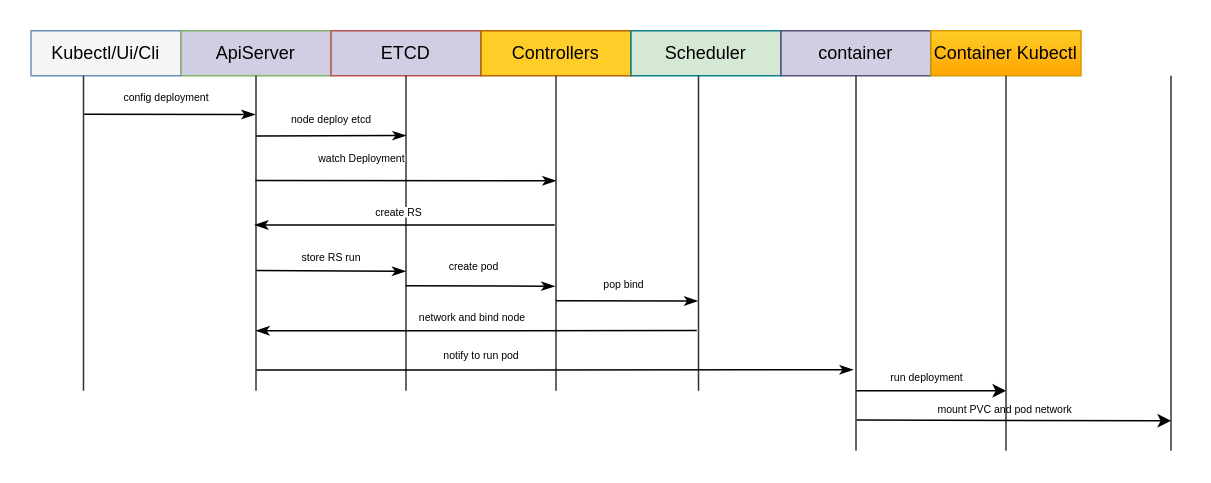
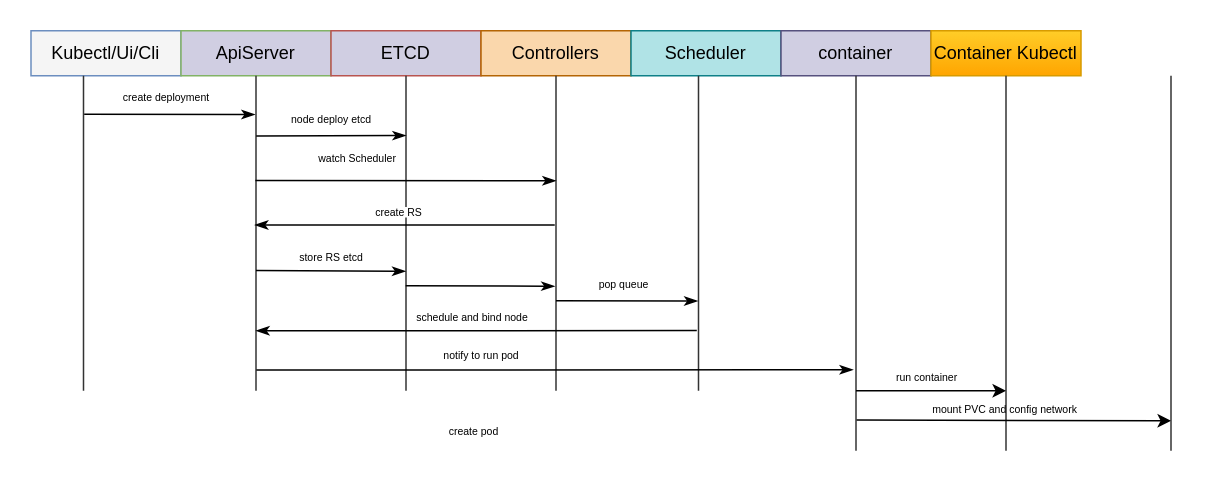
  <mxCell id="0" />
  <mxCell id="1" parent="0" />
  <mxCell id="2" value="Kubectl/Ui/Cli" style="rounded=0;whiteSpace=wrap;html=1;strokeColor=#6c8ebf;fillColor=#f5f5f5;" vertex="1" parent="1"><mxGeometry y="20" width="100" height="30" as="geometry" x="20" /></mxCell>
  <mxCell id="3" value="ApiServer" style="rounded=0;whiteSpace=wrap;html=1;strokeColor=#82b366;fillColor=#d0cee2;" vertex="1" parent="1"><mxGeometry x="120" y="20" width="100" height="30" as="geometry" /></mxCell>
  <mxCell id="4" value="ETCD" style="rounded=0;whiteSpace=wrap;html=1;strokeColor=#b85450;fillColor=#d0cee2;" vertex="1" parent="1"><mxGeometry x="220" y="20" width="100" height="30" as="geometry" /></mxCell>
- <mxCell id="5" value="Controllers" style="rounded=0;whiteSpace=wrap;html=1;strokeColor=#b46504;fillColor=#ffcd28;" vertex="1" parent="1"><mxGeometry x="320" y="20" width="100" height="30" as="geometry" /></mxCell>
- <mxCell id="6" value="Scheduler" style="rounded=0;whiteSpace=wrap;html=1;strokeColor=#0e8088;fillColor=#d5e8d4;" vertex="1" parent="1"><mxGeometry x="420" y="20" width="100" height="30" as="geometry" /></mxCell>
+ <mxCell id="5" value="Controllers" style="rounded=0;whiteSpace=wrap;html=1;strokeColor=#b46504;fillColor=#fad7ac;" vertex="1" parent="1"><mxGeometry x="320" y="20" width="100" height="30" as="geometry" /></mxCell>
+ <mxCell id="6" value="Scheduler" style="rounded=0;whiteSpace=wrap;html=1;strokeColor=#0e8088;fillColor=#b0e3e6;" vertex="1" parent="1"><mxGeometry x="420" y="20" width="100" height="30" as="geometry" /></mxCell>
  <mxCell id="7" value="container" style="rounded=0;whiteSpace=wrap;html=1;strokeColor=#56517e;fillColor=#d0cee2;" vertex="1" parent="1"><mxGeometry x="520" y="20" width="100" height="30" as="geometry" /></mxCell>
  <mxCell id="8" value="Container Kubectl" style="rounded=0;whiteSpace=wrap;html=1;strokeColor=#d79b00;fillColor=#ffcd28;gradientColor=#ffa500;" vertex="1" parent="1"><mxGeometry x="620" y="20" width="100" height="30" as="geometry" /></mxCell>
  <mxCell id="9" value="" style="line;strokeWidth=1;direction=south;html=1;fontColor=default;strokeColor=#333333;" vertex="1" parent="1"><mxGeometry x="50" y="50" width="10" height="210" as="geometry" /></mxCell>
  <mxCell id="10" value="" style="line;strokeWidth=1;direction=south;html=1;fontColor=default;strokeColor=#333333;" vertex="1" parent="1"><mxGeometry x="165" y="50" width="10" height="210" as="geometry" /></mxCell>
  <mxCell id="11" value="" style="line;strokeWidth=1;direction=south;html=1;fontColor=default;strokeColor=#333333;" vertex="1" parent="1"><mxGeometry x="265" y="50" width="10" height="210" as="geometry" /></mxCell>
  <mxCell id="12" value="" style="line;strokeWidth=1;direction=south;html=1;fontColor=default;strokeColor=#333333;" vertex="1" parent="1"><mxGeometry x="365" y="50" width="10" height="210" as="geometry" /></mxCell>
  <mxCell id="13" value="" style="line;strokeWidth=1;direction=south;html=1;fontColor=default;strokeColor=#333333;" vertex="1" parent="1"><mxGeometry x="460" y="50" width="10" height="210" as="geometry" /></mxCell>
  <mxCell id="14" value="" style="line;strokeWidth=1;direction=south;html=1;fontColor=default;strokeColor=#333333;" vertex="1" parent="1"><mxGeometry x="565" y="50" width="10" height="250" as="geometry" /></mxCell>
  <mxCell id="15" value="" style="line;strokeWidth=1;direction=south;html=1;fontColor=default;strokeColor=#333333;" vertex="1" parent="1"><mxGeometry x="665" y="50" width="10" height="250" as="geometry" /></mxCell>
  <mxCell id="16" value="" style="line;strokeWidth=1;direction=south;html=1;fontColor=default;strokeColor=#333333;" vertex="1" parent="1"><mxGeometry x="775" y="50" width="10" height="250" as="geometry" /></mxCell>
  <mxCell id="17" value="" style="endArrow=classicThin;html=1;rounded=0;strokeColor=#000000;fontColor=default;exitX=0.122;exitY=0.452;exitDx=0;exitDy=0;exitPerimeter=0;entryX=0.123;entryY=0.565;entryDx=0;entryDy=0;entryPerimeter=0;endFill=1;" edge="1" parent="1" source="9" target="10"><mxGeometry x="0.133" y="16" width="50" height="50" relative="1" as="geometry"><mxPoint x="64.15" y="75.33" as="sourcePoint" /><mxPoint x="160" y="76" as="targetPoint" /><mxPoint as="offset" /></mxGeometry></mxCell>
- <mxCell id="18" value="&lt;span style=&quot;background-color: rgb(255, 255, 255); font-size: 7px;&quot;&gt;config deployment&lt;/span&gt;" style="text;html=1;align=center;verticalAlign=middle;resizable=0;points=[];autosize=1;strokeColor=none;fillColor=none;fontSize=7;fontColor=default;" vertex="1" parent="1"><mxGeometry x="50" y="50" width="120" height="30" as="geometry" /></mxCell>
+ <mxCell id="18" value="&lt;span style=&quot;background-color: rgb(255, 255, 255); font-size: 7px;&quot;&gt;create deployment&lt;/span&gt;" style="text;html=1;align=center;verticalAlign=middle;resizable=0;points=[];autosize=1;strokeColor=none;fillColor=none;fontSize=7;fontColor=default;" vertex="1" parent="1"><mxGeometry x="50" y="50" width="120" height="30" as="geometry" /></mxCell>
  <mxCell id="19" value="" style="endArrow=classicThin;html=1;rounded=0;strokeColor=#000000;fontSize=7;fontColor=default;exitX=0.191;exitY=0.488;exitDx=0;exitDy=0;exitPerimeter=0;entryX=0.19;entryY=0.5;entryDx=0;entryDy=0;entryPerimeter=0;endFill=1;" edge="1" parent="1" source="10" target="11"><mxGeometry width="50" height="50" relative="1" as="geometry"><mxPoint x="190" y="130" as="sourcePoint" /><mxPoint x="240" y="80" as="targetPoint" /></mxGeometry></mxCell>
  <mxCell id="20" value="node deploy etcd" style="text;html=1;align=center;verticalAlign=middle;resizable=0;points=[];autosize=1;strokeColor=none;fillColor=none;fontSize=7;fontColor=default;" vertex="1" parent="1"><mxGeometry x="165" y="65" width="110" height="30" as="geometry" /></mxCell>
  <mxCell id="21" value="" style="endArrow=classicThin;html=1;rounded=0;strokeColor=#000000;fontSize=7;fontColor=default;exitX=0.285;exitY=0.539;exitDx=0;exitDy=0;exitPerimeter=0;entryX=0.286;entryY=0.5;entryDx=0;entryDy=0;entryPerimeter=0;endFill=1;" edge="1" parent="1"><mxGeometry width="50" height="50" relative="1" as="geometry"><mxPoint x="169.61" y="119.85" as="sourcePoint" /><mxPoint x="370" y="120.06" as="targetPoint" /></mxGeometry></mxCell>
- <mxCell id="22" value="&lt;span style=&quot;color: rgb(0, 0, 0); font-family: Helvetica; font-size: 7px; font-style: normal; font-variant-ligatures: normal; font-variant-caps: normal; font-weight: 400; letter-spacing: normal; orphans: 2; text-align: center; text-indent: 0px; text-transform: none; widows: 2; word-spacing: 0px; -webkit-text-stroke-width: 0px; background-color: rgb(255, 255, 255); text-decoration-thickness: initial; text-decoration-style: initial; text-decoration-color: initial; float: none; display: inline !important;&quot;&gt;watch Deployment&lt;/span&gt;" style="text;whiteSpace=wrap;html=1;fontSize=7;fontColor=default;" vertex="1" parent="1"><mxGeometry x="209.5" y="95" width="105" height="20" as="geometry" /></mxCell>
+ <mxCell id="22" value="&lt;span style=&quot;color: rgb(0, 0, 0); font-family: Helvetica; font-size: 7px; font-style: normal; font-variant-ligatures: normal; font-variant-caps: normal; font-weight: 400; letter-spacing: normal; orphans: 2; text-align: center; text-indent: 0px; text-transform: none; widows: 2; word-spacing: 0px; -webkit-text-stroke-width: 0px; background-color: rgb(255, 255, 255); text-decoration-thickness: initial; text-decoration-style: initial; text-decoration-color: initial; float: none; display: inline !important;&quot;&gt;watch Scheduler&lt;/span&gt;" style="text;whiteSpace=wrap;html=1;fontSize=7;fontColor=default;" vertex="1" parent="1"><mxGeometry x="209.5" y="95" width="105" height="20" as="geometry" /></mxCell>
  <mxCell id="23" value="&lt;span style=&quot;background-color: rgb(255, 255, 255);&quot;&gt;create RS&lt;/span&gt;" style="text;html=1;align=center;verticalAlign=middle;resizable=0;points=[];autosize=1;strokeColor=none;fillColor=none;fontSize=7;fontColor=default;" vertex="1" parent="1"><mxGeometry x="225" y="127" width="80" height="30" as="geometry" /></mxCell>
  <mxCell id="24" value="" style="endArrow=classicThin;html=1;rounded=0;strokeColor=#000000;fontSize=7;fontColor=default;exitX=0.474;exitY=0.585;exitDx=0;exitDy=0;exitPerimeter=0;entryX=0.474;entryY=0.585;entryDx=0;entryDy=0;entryPerimeter=0;endFill=1;" edge="1" parent="1" source="12" target="10"><mxGeometry width="50" height="50" relative="1" as="geometry"><mxPoint x="290" y="200" as="sourcePoint" /><mxPoint x="340" y="150" as="targetPoint" /></mxGeometry></mxCell>
  <mxCell id="25" value="" style="endArrow=classicThin;html=1;rounded=0;strokeColor=#000000;fontSize=7;fontColor=default;exitX=0.571;exitY=0.5;exitDx=0;exitDy=0;exitPerimeter=0;entryX=0.621;entryY=0.524;entryDx=0;entryDy=0;entryPerimeter=0;endFill=1;" edge="1" parent="1" target="11"><mxGeometry width="50" height="50" relative="1" as="geometry"><mxPoint x="170" y="179.91" as="sourcePoint" /><mxPoint x="271.43" y="180.54" as="targetPoint" /></mxGeometry></mxCell>
- <mxCell id="26" value="store RS run" style="text;html=1;align=center;verticalAlign=middle;resizable=0;points=[];autosize=1;strokeColor=none;fillColor=none;fontSize=7;fontColor=default;" vertex="1" parent="1"><mxGeometry x="170" y="157" width="100" height="30" as="geometry" /></mxCell>
+ <mxCell id="26" value="store RS etcd" style="text;html=1;align=center;verticalAlign=middle;resizable=0;points=[];autosize=1;strokeColor=none;fillColor=none;fontSize=7;fontColor=default;" vertex="1" parent="1"><mxGeometry x="170" y="157" width="100" height="30" as="geometry" /></mxCell>
  <mxCell id="27" value="" style="endArrow=classicThin;html=1;rounded=0;strokeColor=#000000;fontSize=7;fontColor=default;exitX=0.667;exitY=0.522;exitDx=0;exitDy=0;exitPerimeter=0;entryX=0.668;entryY=0.581;entryDx=0;entryDy=0;entryPerimeter=0;endFill=1;" edge="1" parent="1" source="11" target="12"><mxGeometry width="50" height="50" relative="1" as="geometry"><mxPoint x="310" y="10" as="sourcePoint" /><mxPoint x="360" y="-40" as="targetPoint" /></mxGeometry></mxCell>
- <mxCell id="28" value="&lt;span style=&quot;background-color: rgb(255, 255, 255);&quot;&gt;create pod&lt;/span&gt;" style="text;html=1;align=center;verticalAlign=middle;resizable=0;points=[];autosize=1;strokeColor=none;fillColor=none;fontSize=7;fontColor=default;" vertex="1" parent="1"><mxGeometry x="275" y="163" width="80" height="30" as="geometry" /></mxCell>
+ <mxCell id="28" value="&lt;span style=&quot;background-color: rgb(255, 255, 255);&quot;&gt;create pod&lt;/span&gt;" style="text;html=1;align=center;verticalAlign=middle;resizable=0;points=[];autosize=1;strokeColor=none;fillColor=none;fontSize=7;fontColor=default;" vertex="1" parent="1"><mxGeometry x="275" y="273" width="80" height="30" as="geometry" /></mxCell>
  <mxCell id="29" value="" style="endArrow=classicThin;html=1;rounded=0;strokeColor=#000000;fontSize=7;fontColor=default;entryX=0.715;entryY=0.551;entryDx=0;entryDy=0;entryPerimeter=0;endFill=1;" edge="1" parent="1" target="13"><mxGeometry width="50" height="50" relative="1" as="geometry"><mxPoint x="370" y="200" as="sourcePoint" /><mxPoint x="379.19" y="200.28" as="targetPoint" /></mxGeometry></mxCell>
- <mxCell id="30" value="pop bind" style="text;html=1;align=center;verticalAlign=middle;resizable=0;points=[];autosize=1;strokeColor=none;fillColor=none;fontSize=7;fontColor=default;" vertex="1" parent="1"><mxGeometry x="375" y="175" width="80" height="30" as="geometry" /></mxCell>
+ <mxCell id="30" value="pop queue" style="text;html=1;align=center;verticalAlign=middle;resizable=0;points=[];autosize=1;strokeColor=none;fillColor=none;fontSize=7;fontColor=default;" vertex="1" parent="1"><mxGeometry x="375" y="175" width="80" height="30" as="geometry" /></mxCell>
  <mxCell id="31" value="" style="endArrow=classicThin;html=1;rounded=0;strokeColor=#000000;fontSize=7;fontColor=default;exitX=0.809;exitY=0.614;exitDx=0;exitDy=0;exitPerimeter=0;endFill=1;" edge="1" parent="1" source="13"><mxGeometry width="50" height="50" relative="1" as="geometry"><mxPoint x="395" y="290" as="sourcePoint" /><mxPoint x="170" y="220" as="targetPoint" /></mxGeometry></mxCell>
- <mxCell id="32" value="&lt;span style=&quot;background-color: rgb(255, 255, 255);&quot;&gt;network and bind node&lt;/span&gt;" style="text;html=1;align=center;verticalAlign=middle;resizable=0;points=[];autosize=1;strokeColor=none;fillColor=none;fontSize=7;fontColor=default;" vertex="1" parent="1"><mxGeometry x="239" y="197" width="150" height="30" as="geometry" /></mxCell>
+ <mxCell id="32" value="&lt;span style=&quot;background-color: rgb(255, 255, 255);&quot;&gt;schedule and bind node&lt;/span&gt;" style="text;html=1;align=center;verticalAlign=middle;resizable=0;points=[];autosize=1;strokeColor=none;fillColor=none;fontSize=7;fontColor=default;" vertex="1" parent="1"><mxGeometry x="239" y="197" width="150" height="30" as="geometry" /></mxCell>
  <mxCell id="33" value="" style="endArrow=classicThin;html=1;rounded=0;strokeColor=#000000;fontSize=7;fontColor=default;endFill=1;exitX=0.901;exitY=0.477;exitDx=0;exitDy=0;exitPerimeter=0;entryX=0.9;entryY=0.689;entryDx=0;entryDy=0;entryPerimeter=0;" edge="1" parent="1"><mxGeometry width="50" height="50" relative="1" as="geometry"><mxPoint x="170.23" y="246.21" as="sourcePoint" /><mxPoint x="568.11" y="246" as="targetPoint" /></mxGeometry></mxCell>
  <mxCell id="34" value="&lt;span style=&quot;background-color: rgb(255, 255, 255);&quot;&gt;notify to run pod&lt;/span&gt;" style="text;html=1;align=center;verticalAlign=middle;resizable=0;points=[];autosize=1;strokeColor=none;fillColor=none;fontSize=7;fontColor=default;" vertex="1" parent="1"><mxGeometry x="265" y="222" width="110" height="30" as="geometry" /></mxCell>
  <mxCell id="35" value="" style="endArrow=classic;html=1;rounded=0;strokeColor=#000000;fontSize=7;fontColor=default;exitX=0.84;exitY=0.5;exitDx=0;exitDy=0;exitPerimeter=0;entryX=0.84;entryY=0.5;entryDx=0;entryDy=0;entryPerimeter=0;" edge="1" parent="1" source="14" target="15"><mxGeometry width="50" height="50" relative="1" as="geometry"><mxPoint x="590" y="310" as="sourcePoint" /><mxPoint x="640" y="260" as="targetPoint" /></mxGeometry></mxCell>
  <mxCell id="36" value="" style="endArrow=classic;html=1;rounded=0;strokeColor=#000000;fontSize=7;fontColor=default;exitX=0.918;exitY=0.463;exitDx=0;exitDy=0;exitPerimeter=0;entryX=0.92;entryY=0.5;entryDx=0;entryDy=0;entryPerimeter=0;" edge="1" parent="1" source="14" target="16"><mxGeometry width="50" height="50" relative="1" as="geometry"><mxPoint x="575" y="280" as="sourcePoint" /><mxPoint x="675" y="280" as="targetPoint" /></mxGeometry></mxCell>
- <mxCell id="37" value="run deployment&amp;nbsp;" style="text;html=1;align=center;verticalAlign=middle;resizable=0;points=[];autosize=1;strokeColor=none;fillColor=none;fontSize=7;fontColor=default;" vertex="1" parent="1"><mxGeometry x="568" y="237" width="100" height="30" as="geometry" /></mxCell>
- <mxCell id="38" value="mount PVC and pod network&amp;nbsp;" style="text;html=1;align=center;verticalAlign=middle;resizable=0;points=[];autosize=1;strokeColor=none;fillColor=none;fontSize=7;fontColor=default;" vertex="1" parent="1"><mxGeometry x="575" y="258" width="190" height="30" as="geometry" /></mxCell>
+ <mxCell id="37" value="run container&amp;nbsp;" style="text;html=1;align=center;verticalAlign=middle;resizable=0;points=[];autosize=1;strokeColor=none;fillColor=none;fontSize=7;fontColor=default;" vertex="1" parent="1"><mxGeometry x="568" y="237" width="100" height="30" as="geometry" /></mxCell>
+ <mxCell id="38" value="mount PVC and config network&amp;nbsp;" style="text;html=1;align=center;verticalAlign=middle;resizable=0;points=[];autosize=1;strokeColor=none;fillColor=none;fontSize=7;fontColor=default;" vertex="1" parent="1"><mxGeometry x="575" y="258" width="190" height="30" as="geometry" /></mxCell>
